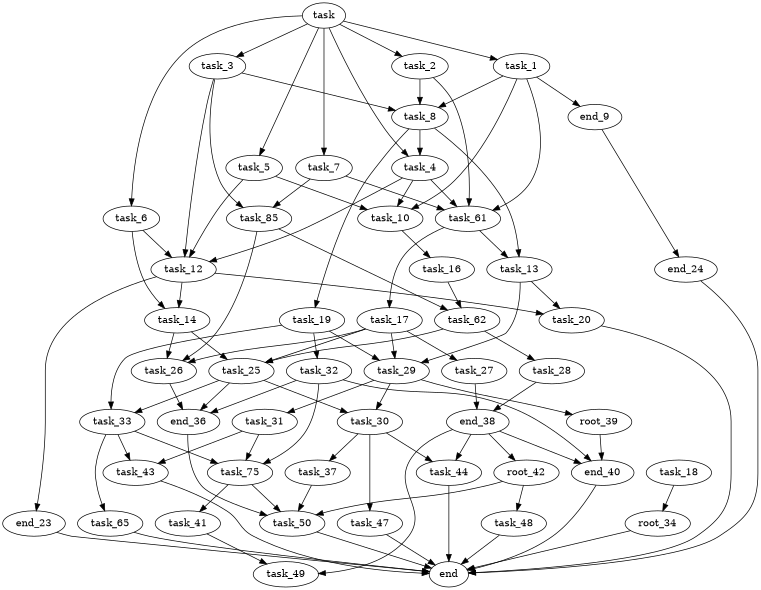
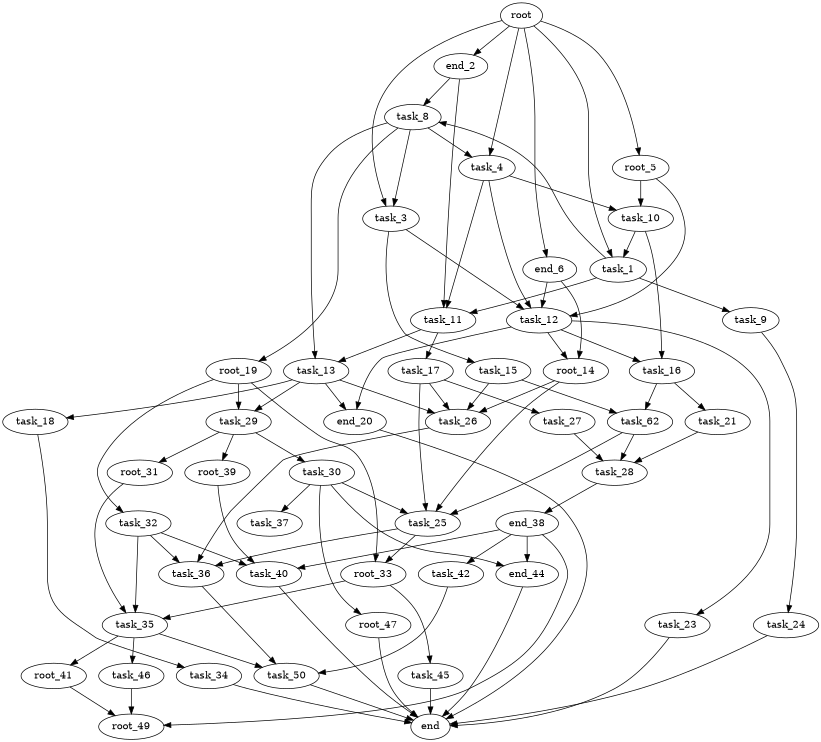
  digraph {
    n1 [label=end_38]
    task_27
-   task_42 [label=root_42]
-   task_40 [label=end_40]
-   task_44
-   task_49
-   task_6
+   task_42
+   task_40
+   task_44 [label=end_44]
+   task_49 [label=root_49]
+   task_6 [label=end_6]
    task_12
-   task_14
-   task_23 [label=end_23]
-   task_20
+   task_14 [label=root_14]
+   task_23
+   task_20 [label=end_20]
    task_16
    task_26
    task_25
-   task_31
-   task_35 [label=task_75]
-   task_43
+   task_31 [label=root_31]
+   task_35
    task_50
-   task_41
+   task_46
+   task_41 [label=root_41]
    end
    n22 [label=task_62]
-   task_24 [label=end_24]
-   task_2
+   task_21
+   task_24
+   task_2 [label=end_2]
    task_8
-   task_11 [label=task_61]
+   task_11
    task_4
-   task_19
+   task_19 [label=root_19]
    task_13
    task_17
-   task_48
-   task_36 [label=end_36]
-   task_33
+   task_36
+   task_33 [label=root_33]
    task_30
-   task_9 [label=end_9]
+   task_9
    task_29
    task_28
-   root [label=task]
-   task_7
-   task_5
+   root
+   task_5 [label=root_5]
    task_3
    task_1
-   task_15 [label=task_85]
+   task_15
    task_10
    task_32
    task_18
-   task_34 [label=root_34]
+   task_34
    n49 [label=root_39]
-   task_45 [label=task_65]
+   task_45
    task_37
-   task_47
+   task_47 [label=root_47]
    n1 -> task_42
    n1 -> task_40
    n1 -> task_44
    n1 -> task_49
-   task_27 -> n1
+   task_27 -> task_28
    task_42 -> task_50
-   task_42 -> task_48
    task_40 -> end
    task_44 -> end
    task_6 -> task_12
    task_6 -> task_14
    task_12 -> task_14
    task_12 -> task_23
    task_12 -> task_20
+   task_12 -> task_16
    task_14 -> task_26
    task_14 -> task_25
    task_23 -> end
    task_20 -> end
    task_16 -> n22
+   task_16 -> task_21
    task_26 -> task_36
    task_25 -> task_36
    task_25 -> task_33
-   task_25 -> task_30
+   task_30 -> task_25
    task_31 -> task_35
-   task_31 -> task_43
    task_35 -> task_50
+   task_35 -> task_46
    task_35 -> task_41
-   task_43 -> end
    task_50 -> end
+   task_46 -> task_49
    task_41 -> task_49
    n22 -> task_25
    n22 -> task_28
+   task_21 -> task_28
    task_24 -> end
    task_2 -> task_8
    task_2 -> task_11
    task_8 -> task_4
    task_8 -> task_19
    task_8 -> task_13
    task_11 -> task_13
    task_11 -> task_17
    task_4 -> task_12
    task_4 -> task_11
    task_4 -> task_10
    task_19 -> task_33
    task_19 -> task_29
    task_19 -> task_32
    task_13 -> task_20
+   task_13 -> task_26
    task_13 -> task_29
+   task_13 -> task_18
    task_17 -> task_27
    task_17 -> task_26
    task_17 -> task_25
-   task_17 -> task_29
-   task_48 -> end
    task_36 -> task_50
    task_33 -> task_35
-   task_33 -> task_43
    task_33 -> task_45
    task_30 -> task_44
    task_30 -> task_37
    task_30 -> task_47
    task_9 -> task_24
    task_29 -> task_31
    task_29 -> task_30
    task_29 -> n49
    task_28 -> n1
    root -> task_6
    root -> task_2
    root -> task_4
-   root -> task_7
    root -> task_5
    root -> task_3
    root -> task_1
-   task_7 -> task_11
-   task_7 -> task_15
    task_5 -> task_12
    task_5 -> task_10
    task_3 -> task_12
-   task_3 -> task_8
+   task_8 -> task_3
    task_3 -> task_15
    task_1 -> task_8
    task_1 -> task_11
    task_1 -> task_9
-   task_1 -> task_10
+   task_10 -> task_1
    task_15 -> task_26
    task_15 -> n22
    task_10 -> task_16
    task_32 -> task_40
    task_32 -> task_35
    task_32 -> task_36
    task_18 -> task_34
    task_34 -> end
    n49 -> task_40
    task_45 -> end
-   task_37 -> task_50
    task_47 -> end
  }
